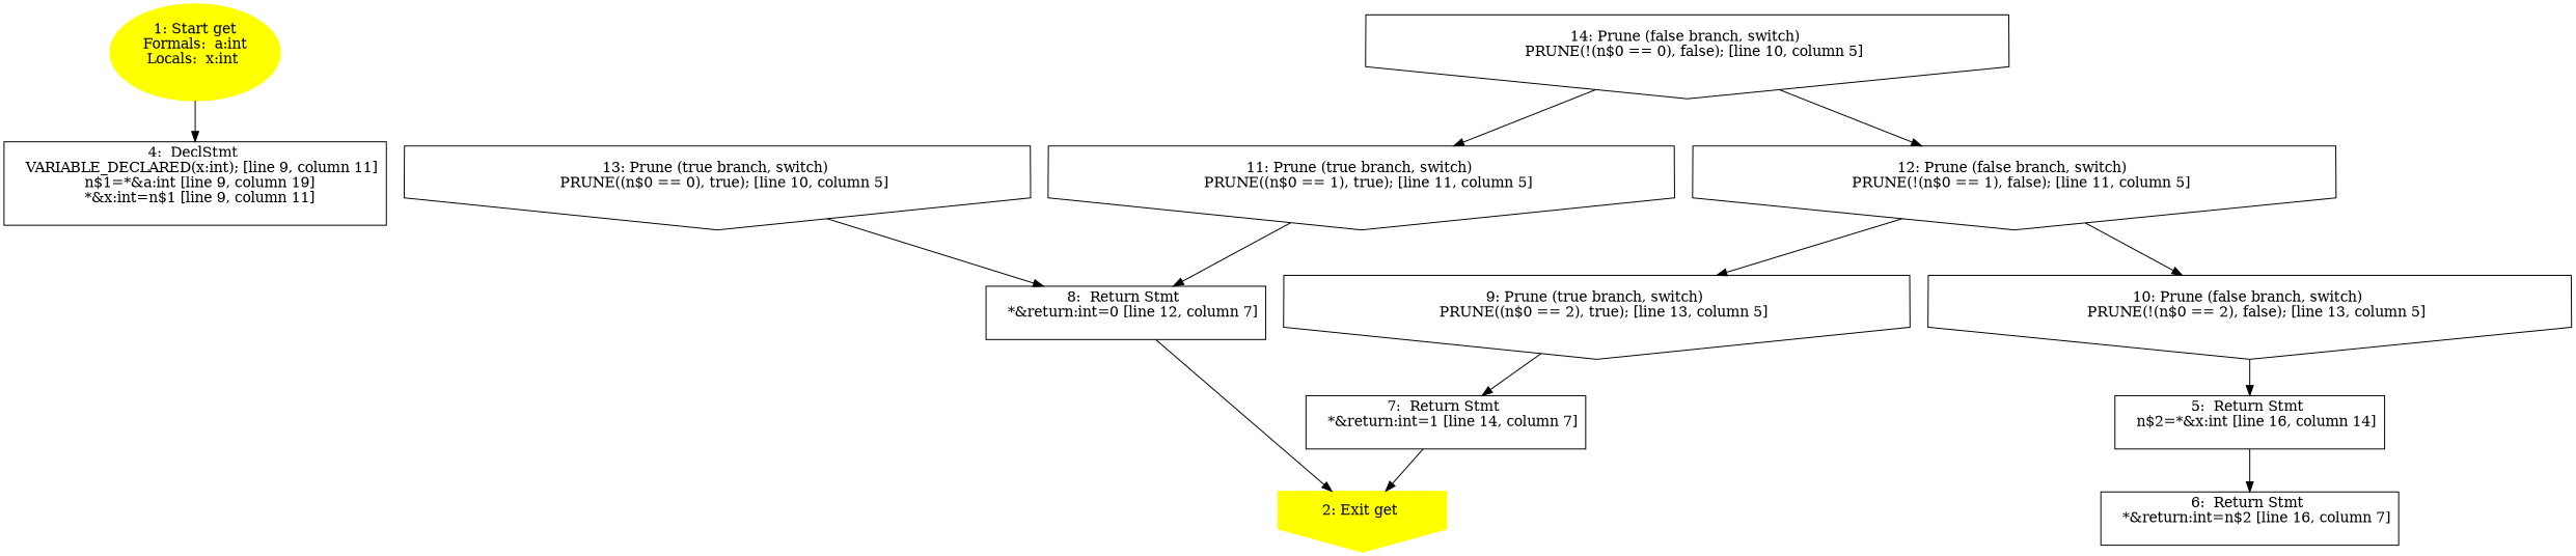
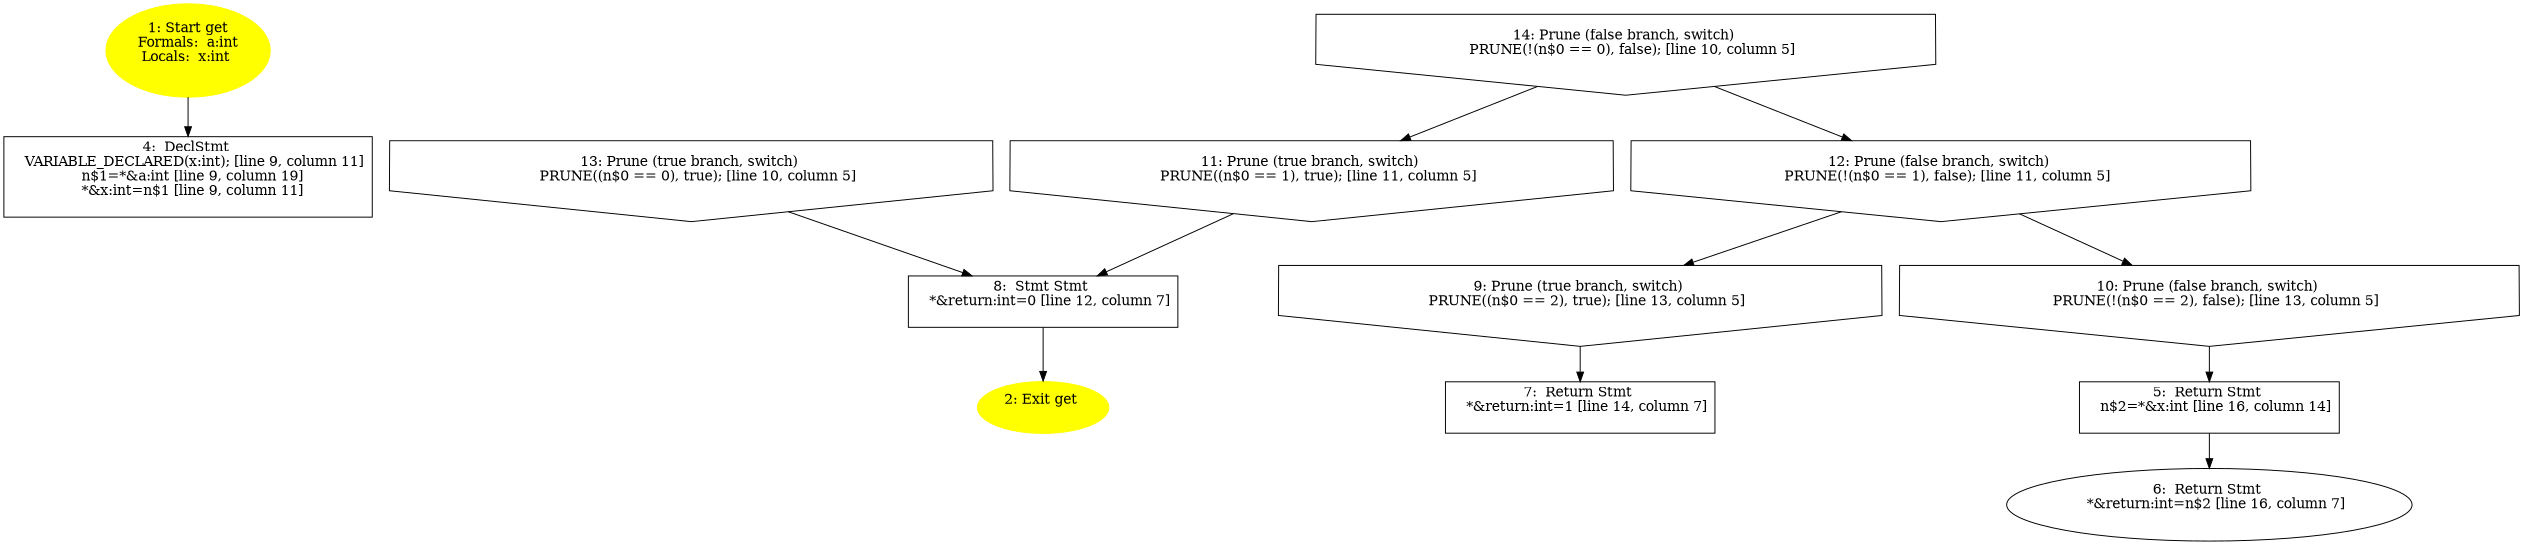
  digraph {
    node [shape=invhouse]
    n1 [color=yellow label="1: Start get\nFormals:  a:int\nLocals:  x:int \n  " style=filled shape=""]
    n2 [label="4:  DeclStmt \n   VARIABLE_DECLARED(x:int); [line 9, column 11]\n  n$1=*&a:int [line 9, column 19]\n  *&x:int=n$1 [line 9, column 11]\n " shape=box]
-   n3 [color=yellow label="2: Exit get \n  " style=filled]
+   n3 [color=yellow label="2: Exit get \n  " style=filled shape=""]
    n4 [label="13: Prune (true branch, switch) \n   PRUNE((n$0 == 0), true); [line 10, column 5]\n "]
-   n5 [label="8:  Return Stmt \n   *&return:int=0 [line 12, column 7]\n " shape=box]
+   n5 [label="8:  Stmt Stmt \n   *&return:int=0 [line 12, column 7]\n " shape=box]
    n6 [label="14: Prune (false branch, switch) \n   PRUNE(!(n$0 == 0), false); [line 10, column 5]\n "]
    n7 [label="11: Prune (true branch, switch) \n   PRUNE((n$0 == 1), true); [line 11, column 5]\n "]
    n8 [label="12: Prune (false branch, switch) \n   PRUNE(!(n$0 == 1), false); [line 11, column 5]\n "]
    n9 [label="9: Prune (true branch, switch) \n   PRUNE((n$0 == 2), true); [line 13, column 5]\n "]
    n10 [label="10: Prune (false branch, switch) \n   PRUNE(!(n$0 == 2), false); [line 13, column 5]\n "]
    n11 [label="5:  Return Stmt \n   n$2=*&x:int [line 16, column 14]\n " shape=box]
-   n12 [label="6:  Return Stmt \n   *&return:int=n$2 [line 16, column 7]\n " shape=box]
+   n12 [label="6:  Return Stmt \n   *&return:int=n$2 [line 16, column 7]\n " shape=ellipse]
    n13 [label="7:  Return Stmt \n   *&return:int=1 [line 14, column 7]\n " shape=box]
    n1 -> n2
    n4 -> n5
    n5 -> n3
    n6 -> n7
    n6 -> n8
    n7 -> n5
    n8 -> n9
    n8 -> n10
    n9 -> n13
    n10 -> n11
    n11 -> n12
-   n13 -> n3
  }
